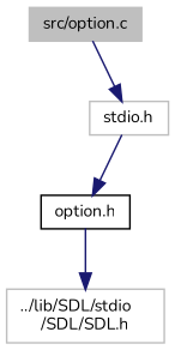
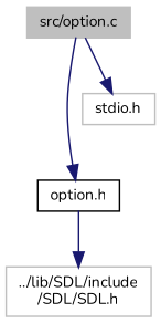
  digraph {
    fontname=Nunito
    node [color=grey75 fillcolor=white fontname=Nunito fontsize=10 shape=record style=filled]
    edge [color=midnightblue fontname=Nunito fontsize=10 labelfontname=Helvetica labelfontsize=10 style=solid]
    n1 [fillcolor=grey75 fontcolor=black height=0.2 label="src/option.c" width=0.4]
    n2 [color=black height=0.2 label="option.h" width=0.4]
    n3 [height=0.2 label="stdio.h" width=0.4]
-   n4 [height=0.2 label="../lib/SDL/stdio\l/SDL/SDL.h" width=0.4]
-   n3 -> n2
+   n4 [height=0.2 label="../lib/SDL/include\l/SDL/SDL.h" width=0.4]
+   n1 -> n2
    n1 -> n3
    n2 -> n4
  }
